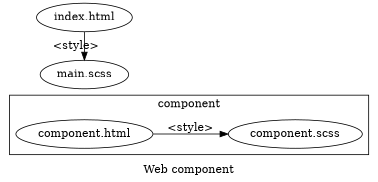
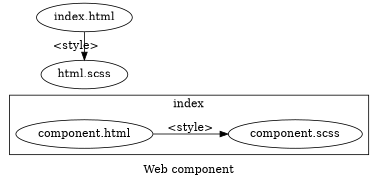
  digraph {
    label="Web component"
    rankdir=LR
    "component.scss"
    "component.html"
    "index.html"
-   "main.scss"
+   "main.scss" [label="html.scss"]
    subgraph cluster_1 {
-     label=component
+     label=index
      "component.scss"
      "component.html"
    }
    subgraph sub_2 {
      rank=same
      "index.html"
      "main.scss"
    }
    "component.html" -> "component.scss" [label="<style>"]
    "index.html" -> "main.scss" [label="<style>"]
  }
